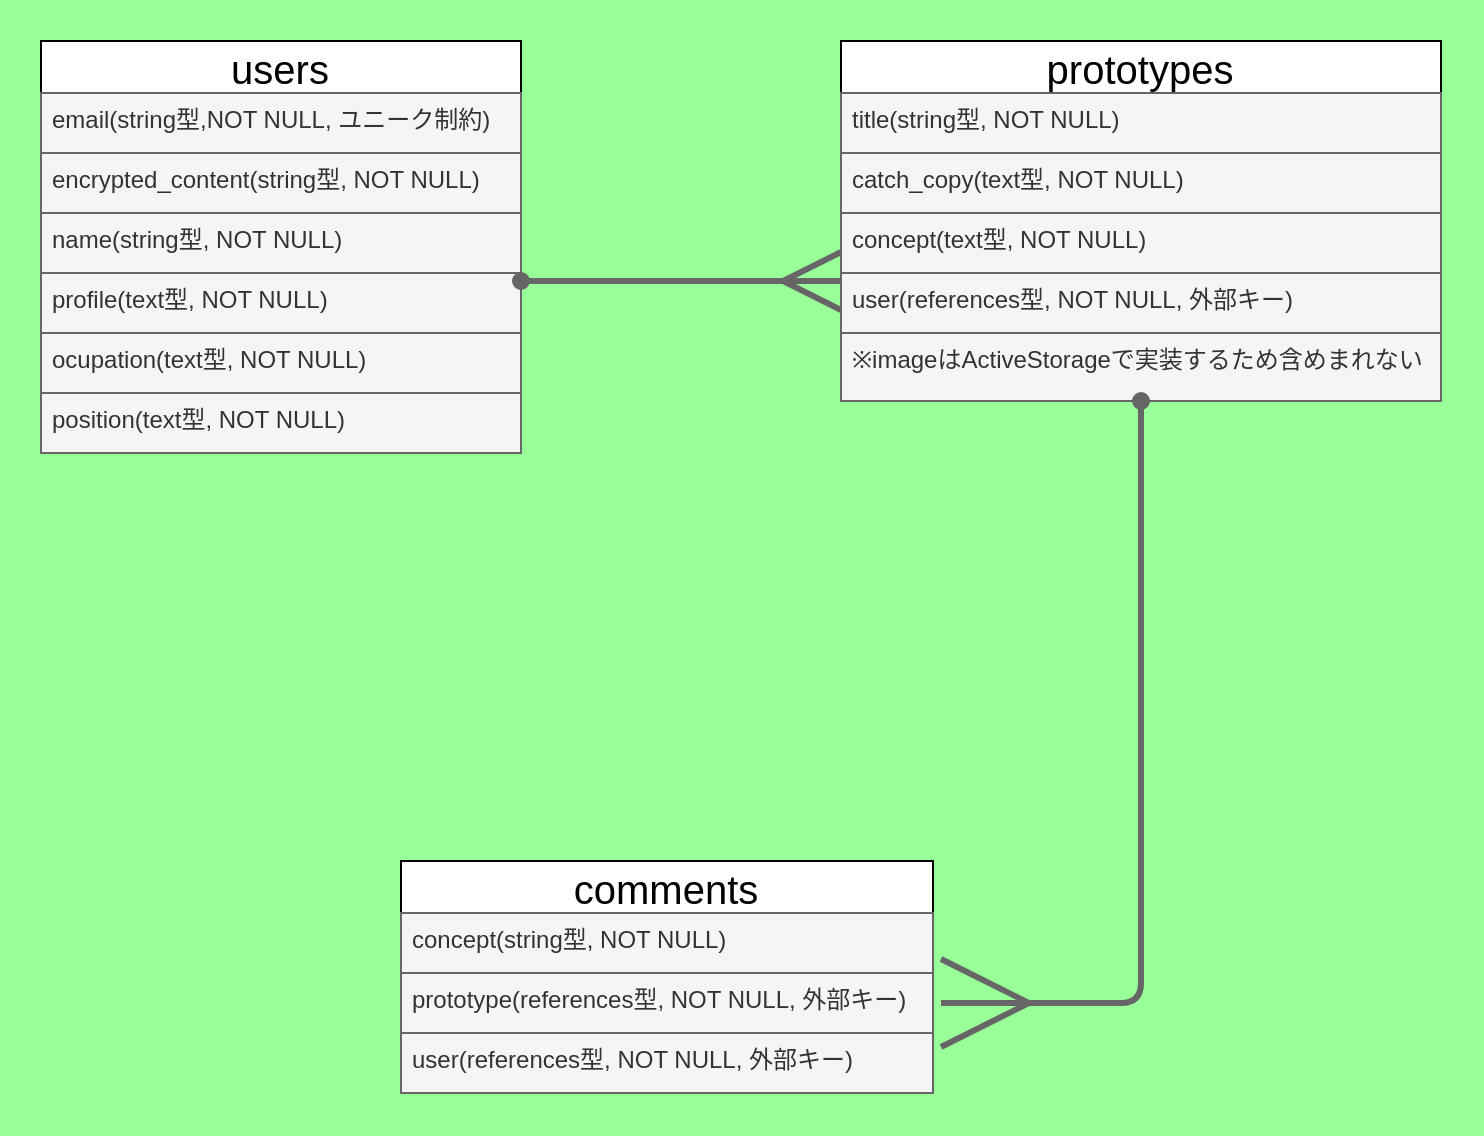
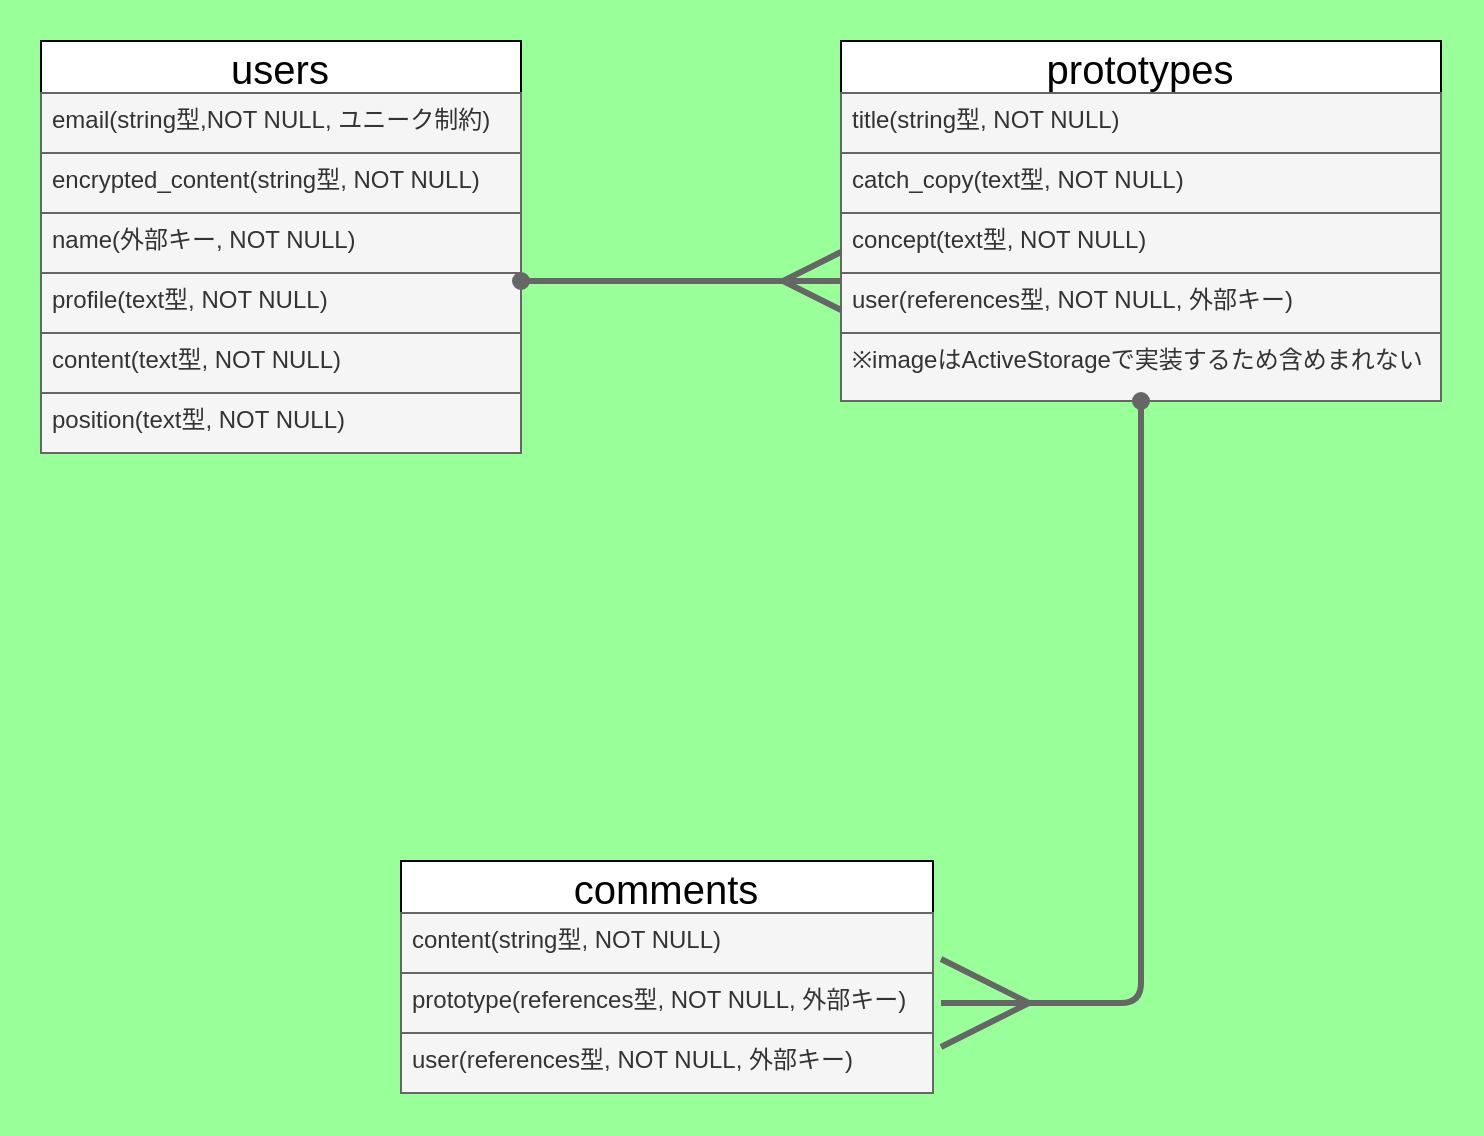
  <mxCell id="0" />
  <mxCell id="1" parent="0" />
  <mxCell id="2" value="users" style="swimlane;fontStyle=0;childLayout=stackLayout;horizontal=1;startSize=26;horizontalStack=0;resizeParent=1;resizeParentMax=0;resizeLast=0;collapsible=1;marginBottom=0;align=center;fontSize=20;" parent="1" vertex="1"><mxGeometry x="20" y="20" width="240" height="206" as="geometry" /></mxCell>
  <mxCell id="3" value="email(string型,NOT NULL, ユニーク制約)" style="text;strokeColor=#666666;fillColor=#f5f5f5;spacingLeft=4;spacingRight=4;overflow=hidden;rotatable=0;points=[[0,0.5],[1,0.5]];portConstraint=eastwest;fontSize=12;fontColor=#333333;" parent="2" vertex="1"><mxGeometry y="26" width="240" height="30" as="geometry" /></mxCell>
  <mxCell id="4" value="encrypted_content(string型, NOT NULL)" style="text;strokeColor=#666666;fillColor=#f5f5f5;spacingLeft=4;spacingRight=4;overflow=hidden;rotatable=0;points=[[0,0.5],[1,0.5]];portConstraint=eastwest;fontSize=12;fontColor=#333333;" parent="2" vertex="1"><mxGeometry y="56" width="240" height="30" as="geometry" /></mxCell>
- <mxCell id="5" value="name(string型, NOT NULL)" style="text;strokeColor=#666666;fillColor=#f5f5f5;spacingLeft=4;spacingRight=4;overflow=hidden;rotatable=0;points=[[0,0.5],[1,0.5]];portConstraint=eastwest;fontSize=12;fontColor=#333333;" parent="2" vertex="1"><mxGeometry y="86" width="240" height="30" as="geometry" /></mxCell>
+ <mxCell id="5" value="name(外部キー, NOT NULL)" style="text;strokeColor=#666666;fillColor=#f5f5f5;spacingLeft=4;spacingRight=4;overflow=hidden;rotatable=0;points=[[0,0.5],[1,0.5]];portConstraint=eastwest;fontSize=12;fontColor=#333333;" parent="2" vertex="1"><mxGeometry y="86" width="240" height="30" as="geometry" /></mxCell>
  <mxCell id="6" value="profile(text型, NOT NULL)" style="text;strokeColor=#666666;fillColor=#f5f5f5;spacingLeft=4;spacingRight=4;overflow=hidden;rotatable=0;points=[[0,0.5],[1,0.5]];portConstraint=eastwest;fontSize=12;fontColor=#333333;" parent="2" vertex="1"><mxGeometry y="116" width="240" height="30" as="geometry" /></mxCell>
- <mxCell id="7" value="ocupation(text型, NOT NULL)" style="text;strokeColor=#666666;fillColor=#f5f5f5;spacingLeft=4;spacingRight=4;overflow=hidden;rotatable=0;points=[[0,0.5],[1,0.5]];portConstraint=eastwest;fontSize=12;fontColor=#333333;" parent="2" vertex="1"><mxGeometry y="146" width="240" height="30" as="geometry" /></mxCell>
+ <mxCell id="7" value="content(text型, NOT NULL)" style="text;strokeColor=#666666;fillColor=#f5f5f5;spacingLeft=4;spacingRight=4;overflow=hidden;rotatable=0;points=[[0,0.5],[1,0.5]];portConstraint=eastwest;fontSize=12;fontColor=#333333;" parent="2" vertex="1"><mxGeometry y="146" width="240" height="30" as="geometry" /></mxCell>
  <mxCell id="8" value="position(text型, NOT NULL)" style="text;strokeColor=#666666;fillColor=#f5f5f5;spacingLeft=4;spacingRight=4;overflow=hidden;rotatable=0;points=[[0,0.5],[1,0.5]];portConstraint=eastwest;fontSize=12;fontColor=#333333;" parent="2" vertex="1"><mxGeometry y="176" width="240" height="30" as="geometry" /></mxCell>
  <mxCell id="9" value="prototypes" style="swimlane;fontStyle=0;childLayout=stackLayout;horizontal=1;startSize=26;horizontalStack=0;resizeParent=1;resizeParentMax=0;resizeLast=0;collapsible=1;marginBottom=0;align=center;fontSize=20;" parent="1" vertex="1"><mxGeometry x="420" y="20" width="300" height="180" as="geometry" /></mxCell>
  <mxCell id="10" value="title(string型, NOT NULL)" style="text;strokeColor=#666666;fillColor=#f5f5f5;spacingLeft=4;spacingRight=4;overflow=hidden;rotatable=0;points=[[0,0.5],[1,0.5]];portConstraint=eastwest;fontSize=12;fontColor=#333333;" parent="9" vertex="1"><mxGeometry y="26" width="300" height="30" as="geometry" /></mxCell>
  <mxCell id="11" value="catch_copy(text型, NOT NULL)" style="text;strokeColor=#666666;fillColor=#f5f5f5;spacingLeft=4;spacingRight=4;overflow=hidden;rotatable=0;points=[[0,0.5],[1,0.5]];portConstraint=eastwest;fontSize=12;fontColor=#333333;" parent="9" vertex="1"><mxGeometry y="56" width="300" height="30" as="geometry" /></mxCell>
  <mxCell id="12" value="concept(text型, NOT NULL)" style="text;strokeColor=#666666;fillColor=#f5f5f5;spacingLeft=4;spacingRight=4;overflow=hidden;rotatable=0;points=[[0,0.5],[1,0.5]];portConstraint=eastwest;fontSize=12;fontColor=#333333;" parent="9" vertex="1"><mxGeometry y="86" width="300" height="30" as="geometry" /></mxCell>
  <mxCell id="13" value="user(references型, NOT NULL, 外部キー)" style="text;strokeColor=#666666;fillColor=#f5f5f5;spacingLeft=4;spacingRight=4;overflow=hidden;rotatable=0;points=[[0,0.5],[1,0.5]];portConstraint=eastwest;fontSize=12;fontColor=#333333;" parent="9" vertex="1"><mxGeometry y="116" width="300" height="30" as="geometry" /></mxCell>
  <mxCell id="14" value="※imageはActiveStorageで実装するため含めまれない" style="text;strokeColor=#666666;fillColor=#f5f5f5;spacingLeft=4;spacingRight=4;overflow=hidden;rotatable=0;points=[[0,0.5],[1,0.5]];portConstraint=eastwest;fontSize=12;fontColor=#333333;" parent="9" vertex="1"><mxGeometry y="146" width="300" height="34" as="geometry" /></mxCell>
  <mxCell id="15" value="comments" style="swimlane;fontStyle=0;childLayout=stackLayout;horizontal=1;startSize=26;horizontalStack=0;resizeParent=1;resizeParentMax=0;resizeLast=0;collapsible=1;marginBottom=0;align=center;fontSize=20;" parent="1" vertex="1"><mxGeometry x="200" y="430" width="266" height="116" as="geometry" /></mxCell>
- <mxCell id="16" value="concept(string型, NOT NULL)" style="text;strokeColor=#666666;fillColor=#f5f5f5;spacingLeft=4;spacingRight=4;overflow=hidden;rotatable=0;points=[[0,0.5],[1,0.5]];portConstraint=eastwest;fontSize=12;fontColor=#333333;" parent="15" vertex="1"><mxGeometry y="26" width="266" height="30" as="geometry" /></mxCell>
+ <mxCell id="16" value="content(string型, NOT NULL)" style="text;strokeColor=#666666;fillColor=#f5f5f5;spacingLeft=4;spacingRight=4;overflow=hidden;rotatable=0;points=[[0,0.5],[1,0.5]];portConstraint=eastwest;fontSize=12;fontColor=#333333;" parent="15" vertex="1"><mxGeometry y="26" width="266" height="30" as="geometry" /></mxCell>
  <mxCell id="17" value="prototype(references型, NOT NULL, 外部キー)" style="text;strokeColor=#666666;fillColor=#f5f5f5;spacingLeft=4;spacingRight=4;overflow=hidden;rotatable=0;points=[[0,0.5],[1,0.5]];portConstraint=eastwest;fontSize=12;fontColor=#333333;" parent="15" vertex="1"><mxGeometry y="56" width="266" height="30" as="geometry" /></mxCell>
  <mxCell id="18" value="user(references型, NOT NULL, 外部キー)" style="text;strokeColor=#666666;fillColor=#f5f5f5;spacingLeft=4;spacingRight=4;overflow=hidden;rotatable=0;points=[[0,0.5],[1,0.5]];portConstraint=eastwest;fontSize=12;fontColor=#333333;" parent="15" vertex="1"><mxGeometry y="86" width="266" height="30" as="geometry" /></mxCell>
  <mxCell id="19" value="" style="fontSize=12;html=1;endArrow=ERmany;strokeWidth=3;endSize=40;edgeStyle=elbowEdgeStyle;startArrow=oval;startFill=1;fontColor=#030303;labelBorderColor=#030303;labelBackgroundColor=default;fillColor=#f5f5f5;strokeColor=#666666;" parent="1" edge="1"><mxGeometry width="100" height="100" relative="1" as="geometry"><mxPoint x="570" y="200" as="sourcePoint" /><mxPoint x="470" y="501" as="targetPoint" /><Array as="points"><mxPoint x="570" y="330" /><mxPoint x="510" y="360" /></Array></mxGeometry></mxCell>
  <mxCell id="20" value="" style="fontSize=12;html=1;endArrow=ERmany;strokeWidth=3;endSize=25;startArrow=oval;startFill=1;fontColor=none;labelBorderColor=#FFFFFF;noLabel=1;labelBackgroundColor=none;fillColor=#f5f5f5;strokeColor=#666666;" parent="1" edge="1"><mxGeometry width="100" height="100" relative="1" as="geometry"><mxPoint x="260" y="140" as="sourcePoint" /><mxPoint x="420" y="140" as="targetPoint" /></mxGeometry></mxCell>
